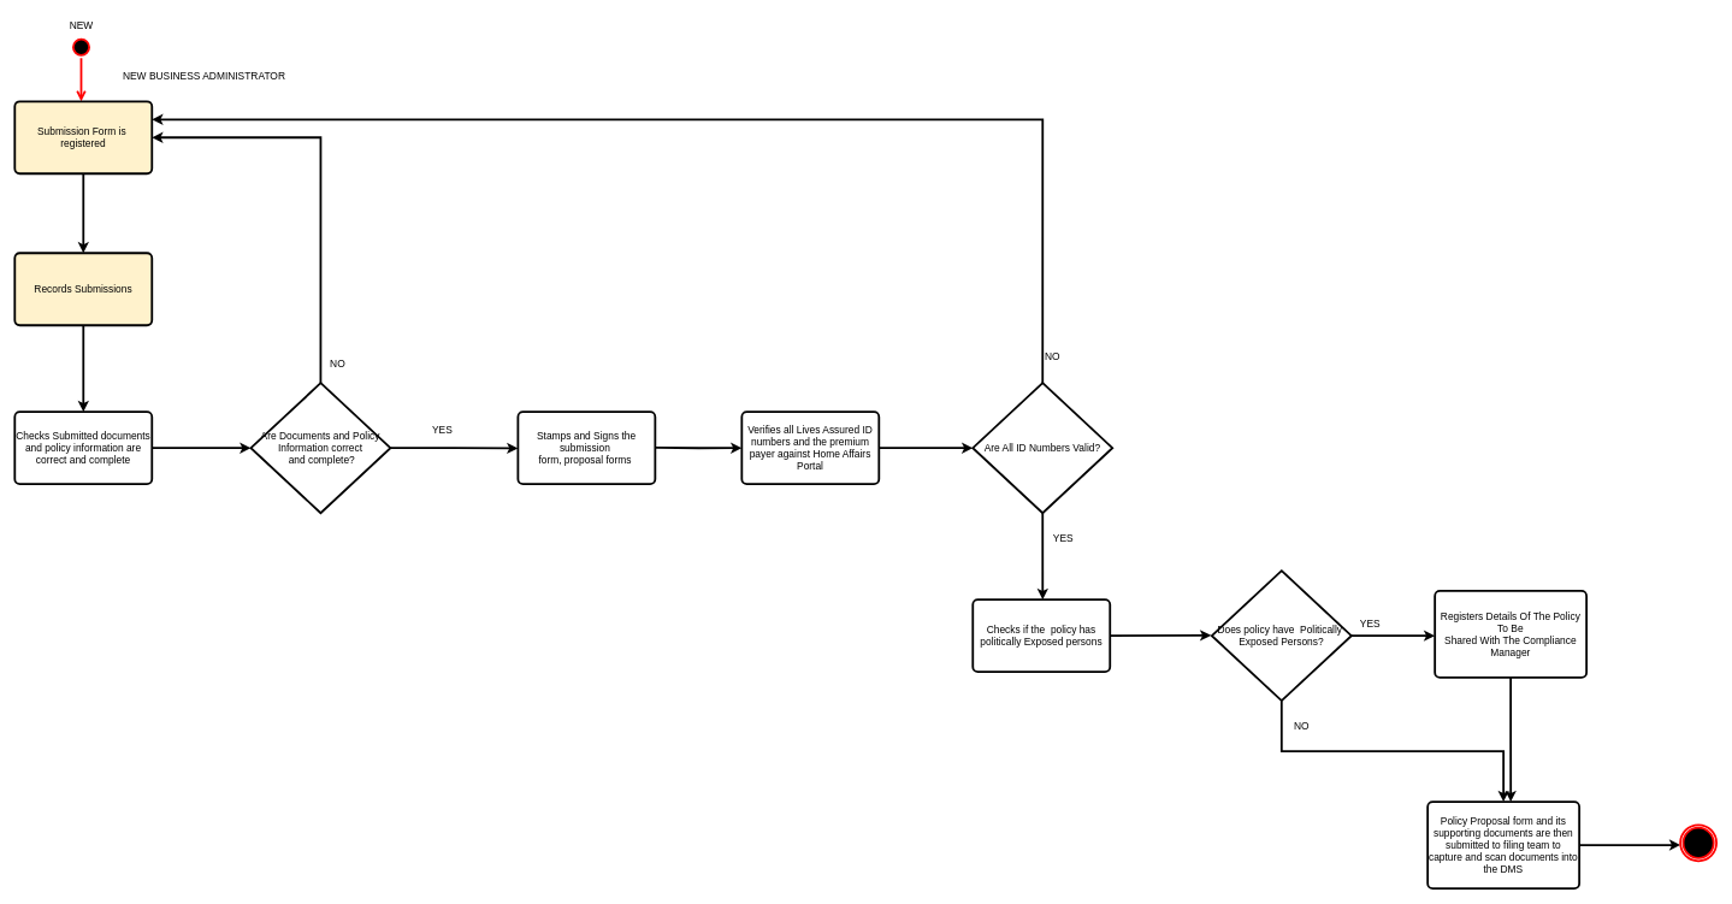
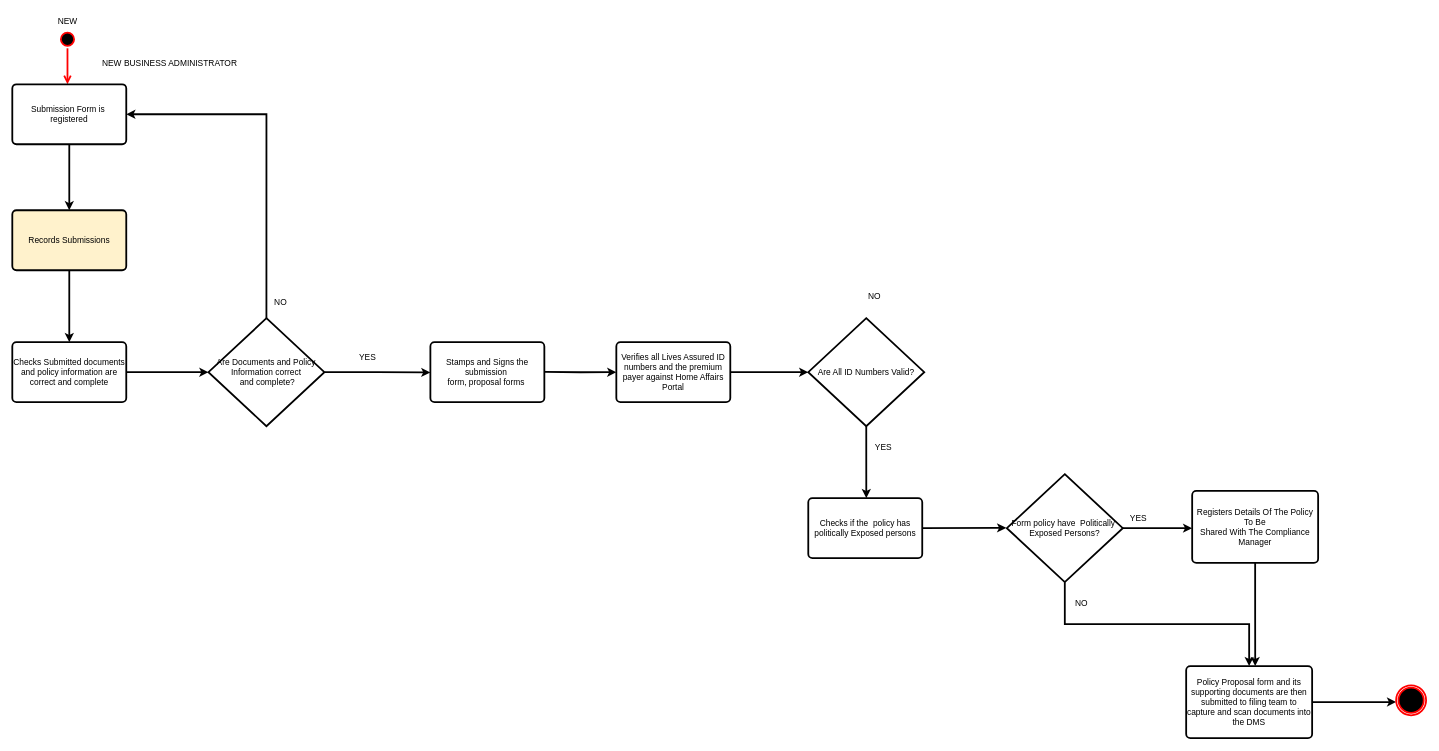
  <mxCell id="0" />
  <mxCell id="1" parent="0" />
  <mxCell id="2" value="" style="ellipse;html=1;shape=startState;fillColor=#000000;strokeColor=#ff0000;strokeWidth=3;fontSize=14;" vertex="1" parent="1"><mxGeometry x="97" y="50" width="30" height="30" as="geometry" /></mxCell>
  <mxCell id="3" value="" style="edgeStyle=orthogonalEdgeStyle;html=1;verticalAlign=bottom;endArrow=open;endSize=8;strokeColor=#ff0000;rounded=0;strokeWidth=3;fontSize=14;" edge="1" source="2" parent="1"><mxGeometry relative="1" as="geometry"><mxPoint x="112" y="140" as="targetPoint" /></mxGeometry></mxCell>
  <mxCell id="4" value="NEW" style="text;html=1;align=center;verticalAlign=middle;resizable=0;points=[];autosize=1;strokeColor=none;fillColor=none;strokeWidth=3;fontSize=14;" vertex="1" parent="1"><mxGeometry x="77" y="20" width="70" height="30" as="geometry" /></mxCell>
  <mxCell id="5" value="NEW BUSINESS ADMINISTRATOR" style="text;html=1;align=center;verticalAlign=middle;resizable=0;points=[];autosize=1;strokeColor=none;fillColor=none;strokeWidth=3;fontSize=14;" vertex="1" parent="1"><mxGeometry x="157" y="90" width="250" height="30" as="geometry" /></mxCell>
  <mxCell id="6" style="edgeStyle=orthogonalEdgeStyle;rounded=0;orthogonalLoop=1;jettySize=auto;html=1;exitX=0.5;exitY=1;exitDx=0;exitDy=0;strokeWidth=3;fontSize=14;" edge="1" parent="1" source="7"><mxGeometry relative="1" as="geometry"><mxPoint x="115" y="350" as="targetPoint" /></mxGeometry></mxCell>
- <mxCell id="7" value="Submission Form is&amp;nbsp; registered" style="rounded=1;whiteSpace=wrap;html=1;absoluteArcSize=1;arcSize=14;strokeWidth=3;fontSize=14;fillColor=#fff2cc;" vertex="1" parent="1"><mxGeometry x="20" y="140" width="190" height="100" as="geometry" /></mxCell>
+ <mxCell id="7" value="Submission Form is&amp;nbsp; registered" style="rounded=1;whiteSpace=wrap;html=1;absoluteArcSize=1;arcSize=14;strokeWidth=3;fontSize=14;" vertex="1" parent="1"><mxGeometry x="20" y="140" width="190" height="100" as="geometry" /></mxCell>
  <mxCell id="8" style="edgeStyle=orthogonalEdgeStyle;rounded=0;orthogonalLoop=1;jettySize=auto;html=1;exitX=0.5;exitY=1;exitDx=0;exitDy=0;strokeWidth=3;fontSize=14;" edge="1" parent="1" source="9"><mxGeometry relative="1" as="geometry"><mxPoint x="115" y="570" as="targetPoint" /></mxGeometry></mxCell>
  <mxCell id="9" value="Records Submissions" style="rounded=1;whiteSpace=wrap;html=1;absoluteArcSize=1;arcSize=14;strokeWidth=3;fontSize=14;fillColor=#fff2cc;" vertex="1" parent="1"><mxGeometry x="20" y="350" width="190" height="100" as="geometry" /></mxCell>
  <mxCell id="10" style="edgeStyle=orthogonalEdgeStyle;rounded=0;orthogonalLoop=1;jettySize=auto;html=1;exitX=1;exitY=0.5;exitDx=0;exitDy=0;strokeWidth=3;fontSize=14;" edge="1" parent="1" source="11"><mxGeometry relative="1" as="geometry"><mxPoint x="347" y="620" as="targetPoint" /></mxGeometry></mxCell>
  <mxCell id="11" value="Checks Submitted documents and policy information are correct and complete" style="rounded=1;whiteSpace=wrap;html=1;absoluteArcSize=1;arcSize=14;strokeWidth=3;fontSize=14;" vertex="1" parent="1"><mxGeometry x="20" y="570" width="190" height="100" as="geometry" /></mxCell>
  <mxCell id="12" style="edgeStyle=orthogonalEdgeStyle;rounded=0;orthogonalLoop=1;jettySize=auto;html=1;exitX=0.5;exitY=0;exitDx=0;exitDy=0;exitPerimeter=0;entryX=1;entryY=0.5;entryDx=0;entryDy=0;strokeWidth=3;fontSize=14;" edge="1" parent="1" source="14" target="7"><mxGeometry relative="1" as="geometry" /></mxCell>
  <mxCell id="13" style="edgeStyle=orthogonalEdgeStyle;rounded=0;orthogonalLoop=1;jettySize=auto;html=1;exitX=1;exitY=0.5;exitDx=0;exitDy=0;exitPerimeter=0;strokeWidth=3;fontSize=14;" edge="1" parent="1" source="14"><mxGeometry relative="1" as="geometry"><mxPoint x="717" y="620.368" as="targetPoint" /></mxGeometry></mxCell>
  <mxCell id="14" value="Are Documents and Policy Information correct&lt;br style=&quot;font-size: 14px;&quot;&gt;&amp;nbsp;and complete?" style="strokeWidth=3;html=1;shape=mxgraph.flowchart.decision;whiteSpace=wrap;fontSize=14;" vertex="1" parent="1"><mxGeometry x="347" y="530" width="193.33" height="180" as="geometry" /></mxCell>
  <mxCell id="15" value="NO" style="text;html=1;align=center;verticalAlign=middle;resizable=0;points=[];autosize=1;strokeColor=none;fillColor=none;strokeWidth=3;fontSize=14;" vertex="1" parent="1"><mxGeometry x="447" y="488" width="40" height="30" as="geometry" /></mxCell>
  <mxCell id="16" value="Stamps and Signs the submission&amp;nbsp;&lt;br style=&quot;font-size: 14px;&quot;&gt;form, proposal forms&amp;nbsp;" style="rounded=1;whiteSpace=wrap;html=1;absoluteArcSize=1;arcSize=14;strokeWidth=3;fontSize=14;" vertex="1" parent="1"><mxGeometry x="717" y="570" width="190" height="100" as="geometry" /></mxCell>
  <mxCell id="17" value="YES" style="text;html=1;align=center;verticalAlign=middle;resizable=0;points=[];autosize=1;strokeColor=none;fillColor=none;strokeWidth=3;fontSize=14;" vertex="1" parent="1"><mxGeometry x="587" y="580" width="50" height="30" as="geometry" /></mxCell>
  <mxCell id="18" style="edgeStyle=orthogonalEdgeStyle;rounded=0;orthogonalLoop=1;jettySize=auto;html=1;exitX=1;exitY=0.5;exitDx=0;exitDy=0;strokeWidth=3;fontSize=14;" edge="1" parent="1" source="19"><mxGeometry relative="1" as="geometry"><mxPoint x="1347" y="620" as="targetPoint" /></mxGeometry></mxCell>
  <mxCell id="19" value="Verifies all Lives Assured ID numbers and the premium payer against Home Affairs Portal" style="rounded=1;whiteSpace=wrap;html=1;absoluteArcSize=1;arcSize=14;strokeWidth=3;fontSize=14;" vertex="1" parent="1"><mxGeometry x="1027" y="570" width="190" height="100" as="geometry" /></mxCell>
  <mxCell id="20" style="edgeStyle=orthogonalEdgeStyle;rounded=0;orthogonalLoop=1;jettySize=auto;html=1;exitX=1;exitY=0.5;exitDx=0;exitDy=0;exitPerimeter=0;strokeWidth=3;fontSize=14;" edge="1" parent="1"><mxGeometry relative="1" as="geometry"><mxPoint x="1027" y="620" as="targetPoint" /><mxPoint x="907" y="619.57" as="sourcePoint" /></mxGeometry></mxCell>
- <mxCell id="21" style="edgeStyle=orthogonalEdgeStyle;rounded=0;orthogonalLoop=1;jettySize=auto;html=1;exitX=0.5;exitY=0;exitDx=0;exitDy=0;exitPerimeter=0;entryX=1;entryY=0.25;entryDx=0;entryDy=0;strokeWidth=3;fontSize=14;" edge="1" parent="1" source="23" target="7"><mxGeometry relative="1" as="geometry" /></mxCell>
  <mxCell id="22" style="edgeStyle=orthogonalEdgeStyle;rounded=0;orthogonalLoop=1;jettySize=auto;html=1;exitX=0.5;exitY=1;exitDx=0;exitDy=0;exitPerimeter=0;strokeWidth=3;fontSize=14;" edge="1" parent="1" source="23" target="26"><mxGeometry relative="1" as="geometry"><Array as="points"><mxPoint x="1444" y="790" /><mxPoint x="1444" y="790" /></Array></mxGeometry></mxCell>
  <mxCell id="23" value="Are All ID Numbers Valid?" style="strokeWidth=3;html=1;shape=mxgraph.flowchart.decision;whiteSpace=wrap;fontSize=14;" vertex="1" parent="1"><mxGeometry x="1347" y="530" width="193.33" height="180" as="geometry" /></mxCell>
  <mxCell id="24" value="NO" style="text;html=1;align=center;verticalAlign=middle;resizable=0;points=[];autosize=1;strokeColor=none;fillColor=none;strokeWidth=3;fontSize=14;" vertex="1" parent="1"><mxGeometry x="1437" y="478" width="40" height="30" as="geometry" /></mxCell>
  <mxCell id="25" style="edgeStyle=orthogonalEdgeStyle;rounded=0;orthogonalLoop=1;jettySize=auto;html=1;exitX=1;exitY=0.5;exitDx=0;exitDy=0;strokeWidth=3;fontSize=14;" edge="1" parent="1" source="26"><mxGeometry relative="1" as="geometry"><mxPoint x="1677" y="879.5" as="targetPoint" /></mxGeometry></mxCell>
  <mxCell id="26" value="Checks if the&amp;nbsp; policy has politically Exposed persons" style="rounded=1;whiteSpace=wrap;html=1;absoluteArcSize=1;arcSize=14;strokeWidth=3;fontSize=14;" vertex="1" parent="1"><mxGeometry x="1347" y="830" width="190" height="100" as="geometry" /></mxCell>
  <mxCell id="27" value="YES" style="text;html=1;align=center;verticalAlign=middle;resizable=0;points=[];autosize=1;strokeColor=none;fillColor=none;strokeWidth=3;fontSize=14;" vertex="1" parent="1"><mxGeometry x="1447" y="730" width="50" height="30" as="geometry" /></mxCell>
  <mxCell id="28" style="edgeStyle=orthogonalEdgeStyle;rounded=0;orthogonalLoop=1;jettySize=auto;html=1;exitX=1;exitY=0.5;exitDx=0;exitDy=0;exitPerimeter=0;strokeWidth=3;fontSize=14;" edge="1" parent="1" source="30"><mxGeometry relative="1" as="geometry"><mxPoint x="1987" y="880" as="targetPoint" /></mxGeometry></mxCell>
  <mxCell id="29" style="edgeStyle=orthogonalEdgeStyle;rounded=0;orthogonalLoop=1;jettySize=auto;html=1;exitX=0.5;exitY=1;exitDx=0;exitDy=0;exitPerimeter=0;strokeWidth=3;fontSize=14;" edge="1" parent="1" source="30" target="36"><mxGeometry relative="1" as="geometry" /></mxCell>
- <mxCell id="30" value="Does policy have&amp;nbsp; Politically&amp;nbsp;&lt;br style=&quot;font-size: 14px;&quot;&gt;Exposed Persons?" style="strokeWidth=3;html=1;shape=mxgraph.flowchart.decision;whiteSpace=wrap;fontSize=14;" vertex="1" parent="1"><mxGeometry x="1678" y="790" width="193.33" height="180" as="geometry" /></mxCell>
+ <mxCell id="30" value="Form policy have&amp;nbsp; Politically&amp;nbsp;&lt;br style=&quot;font-size: 14px;&quot;&gt;Exposed Persons?" style="strokeWidth=3;html=1;shape=mxgraph.flowchart.decision;whiteSpace=wrap;fontSize=14;" vertex="1" parent="1"><mxGeometry x="1678" y="790" width="193.33" height="180" as="geometry" /></mxCell>
  <mxCell id="31" value="YES" style="text;html=1;align=center;verticalAlign=middle;resizable=0;points=[];autosize=1;strokeColor=none;fillColor=none;strokeWidth=3;fontSize=14;" vertex="1" parent="1"><mxGeometry x="1872" y="848" width="50" height="30" as="geometry" /></mxCell>
  <mxCell id="32" value="NO" style="text;html=1;align=center;verticalAlign=middle;resizable=0;points=[];autosize=1;strokeColor=none;fillColor=none;strokeWidth=3;fontSize=14;" vertex="1" parent="1"><mxGeometry x="1782" y="990" width="40" height="30" as="geometry" /></mxCell>
  <mxCell id="33" style="edgeStyle=orthogonalEdgeStyle;rounded=0;orthogonalLoop=1;jettySize=auto;html=1;exitX=0.5;exitY=1;exitDx=0;exitDy=0;strokeWidth=3;fontSize=14;" edge="1" parent="1" source="34"><mxGeometry relative="1" as="geometry"><mxPoint x="2092.091" y="1110" as="targetPoint" /></mxGeometry></mxCell>
  <mxCell id="34" value="Registers Details Of The Policy To Be&lt;br style=&quot;font-size: 14px;&quot;&gt;Shared With The Compliance&lt;br style=&quot;font-size: 14px;&quot;&gt;Manager" style="rounded=1;whiteSpace=wrap;html=1;absoluteArcSize=1;arcSize=14;strokeWidth=3;fontSize=14;" vertex="1" parent="1"><mxGeometry x="1987" y="818" width="210" height="120" as="geometry" /></mxCell>
  <mxCell id="35" style="edgeStyle=orthogonalEdgeStyle;rounded=0;orthogonalLoop=1;jettySize=auto;html=1;exitX=1;exitY=0.5;exitDx=0;exitDy=0;strokeWidth=3;fontSize=14;" edge="1" parent="1" source="36"><mxGeometry relative="1" as="geometry"><mxPoint x="2327" y="1169.909" as="targetPoint" /></mxGeometry></mxCell>
  <mxCell id="36" value="Policy Proposal form and its supporting documents are then submitted to filing team to capture and scan documents into the DMS" style="rounded=1;whiteSpace=wrap;html=1;absoluteArcSize=1;arcSize=14;strokeWidth=3;fontSize=14;" vertex="1" parent="1"><mxGeometry x="1977" y="1110" width="210" height="120" as="geometry" /></mxCell>
  <mxCell id="37" value="" style="ellipse;html=1;shape=endState;fillColor=#000000;strokeColor=#ff0000;strokeWidth=3;fontSize=14;" vertex="1" parent="1"><mxGeometry x="2327" y="1142" width="50" height="50" as="geometry" /></mxCell>
